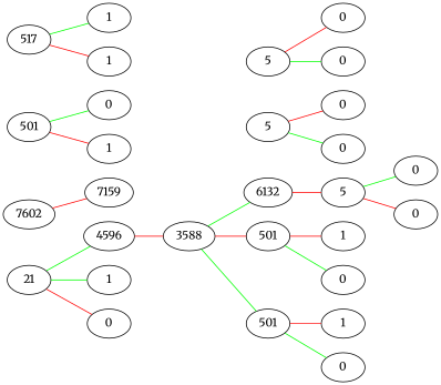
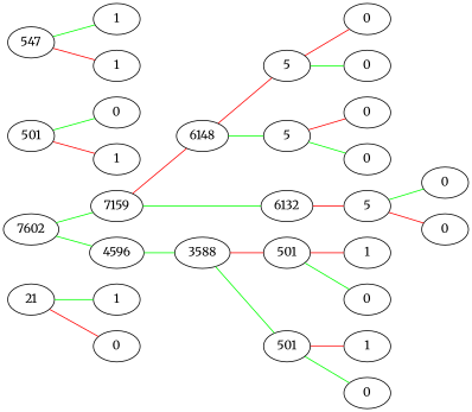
  graph {
    fontname=Merriweather
    rankdir=LR
    node [fontname=Merriweather]
    edge [color=red fontname=Merriweather penwidth=1.0]
    n1 [label=7602]
    n2 [label=4596]
    n3 [label=7159]
    n4 [label=3588]
    n5 [label=6132]
+   n6 [label=6148]
    n7 [label=501]
    n8 [label=501]
    n9 [label=5]
    n10 [label=5]
    n11 [label=5]
    n12 [label=21]
    n13 [label=1]
    n14 [label=0]
    n15 [label=501]
    n16 [label=0]
    n17 [label=1]
    n18 [label=0]
    n19 [label=1]
    n20 [label=0]
    n21 [label=1]
-   n22 [label=517]
+   n22 [label=547]
    n23 [label=1]
    n24 [label=1]
    n25 [label=0]
    n26 [label=0]
    n27 [label=0]
    n28 [label=0]
    n29 [label=0]
    n30 [label=0]
-   n12 -- n2 [color=green]
-   n1 -- n3
-   n2 -- n4
-   n4 -- n5 [color=green]
+   n1 -- n2 [color=green]
+   n1 -- n3 [color=green]
+   n2 -- n4 [color=green]
+   n3 -- n5 [color=green]
+   n3 -- n6
    n4 -- n7 [color=green]
    n4 -- n8
    n5 -- n9
+   n6 -- n10 [color=green]
+   n6 -- n11
    n7 -- n18 [color=green]
    n7 -- n19
    n8 -- n20 [color=green]
    n8 -- n21
    n9 -- n25 [color=green]
    n9 -- n26
    n10 -- n27 [color=green]
    n10 -- n28
    n11 -- n29 [color=green]
    n11 -- n30
    n12 -- n13 [color=green]
    n12 -- n14
    n15 -- n16 [color=green]
    n15 -- n17
    n22 -- n23 [color=green]
    n22 -- n24
  }
